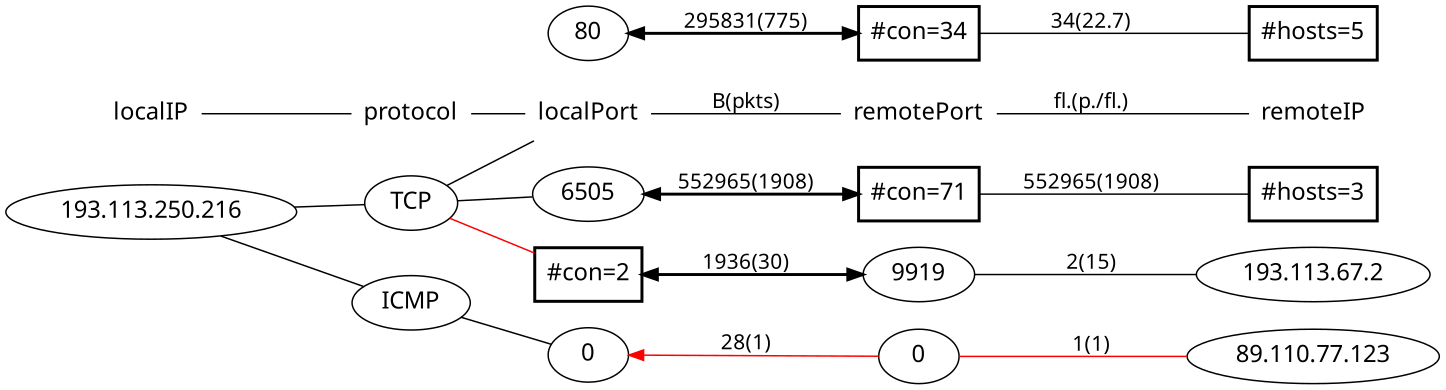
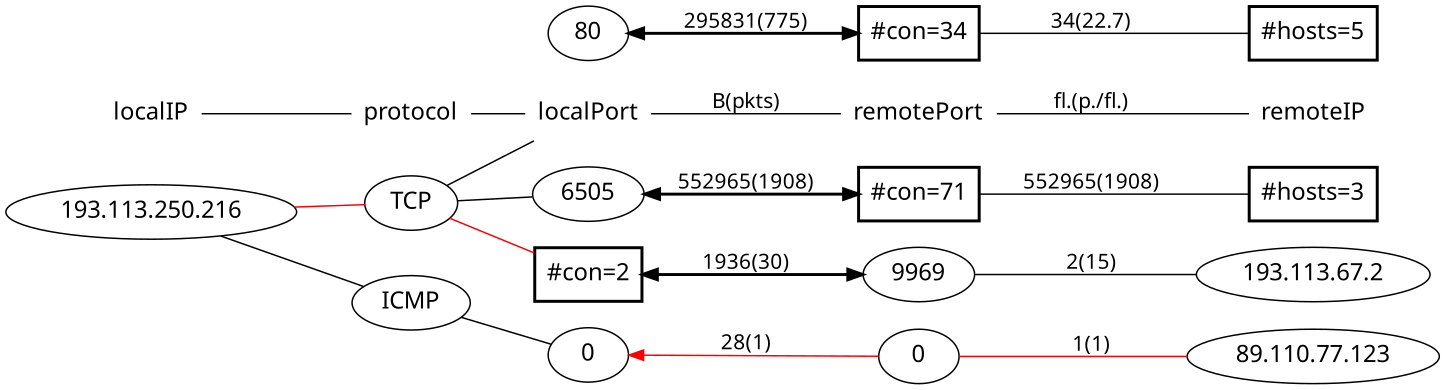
  graph {
    fontname="Noto Sans"
    rankdir=LR
    node [fontname="Noto Sans" fontsize=16 shape=ellipse]
    edge [fontname="Noto Sans"]
    localIP [shape=plaintext]
    n2 [label="193.113.250.216"]
    protocol [shape=plaintext]
    n4 [label=TCP]
    n5 [label=ICMP]
    localPort [shape=plaintext]
    n7 [label=80]
    n8 [label=6505]
    n9 [label=0]
    n10 [label="#con=2" shape=box style=bold]
    remotePort [shape=plaintext]
    n12 [label=0]
-   n13 [label=9919]
+   n13 [label=9969]
    n14 [label="#con=71" shape=box style=bold]
    n15 [label="#con=34" shape=box style=bold]
    remoteIP [shape=plaintext]
    n17 [label="89.110.77.123"]
    n18 [label="193.113.67.2"]
    n19 [label="#hosts=3" shape=box style=bold]
    n20 [label="#hosts=5" shape=box style=bold]
    subgraph sub_1 {
      rank=same
      localIP
      n2
    }
    subgraph sub_2 {
      rank=same
      protocol
      n4
      n5
    }
    subgraph sub_3 {
      rank=same
      localPort
      n7
      n8
      n9
      n10
    }
    subgraph sub_4 {
      rank=same
      remotePort
      n12
      n13
      n14
      n15
    }
    subgraph sub_5 {
      rank=same
      remoteIP
      n17
      n18
      n19
      n20
    }
    localIP -- protocol
-   n2 -- n4
+   n2 -- n4 [color=red]
    n2 -- n5
    protocol -- localPort
    n4 -- localPort
    n4 -- n8
    n4 -- n10 [color=red]
    n5 -- n9
    localPort -- remotePort [label="B(pkts)"]
    n7 -- n15 [dir=both label="295831(775)" style=bold]
    n8 -- n14 [dir=both label="552965(1908)" style=bold]
    n9 -- n12 [color=red dir=back label="28(1)"]
    n10 -- n13 [dir=both label="1936(30)" style=bold]
    remotePort -- remoteIP [label="fl.(p./fl.)"]
    n12 -- n17 [color=red label="1(1)"]
    n13 -- n18 [label="2(15)"]
    n14 -- n19 [label="552965(1908)"]
    n15 -- n20 [label="34(22.7)"]
  }
